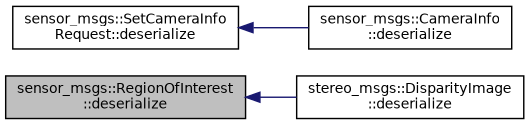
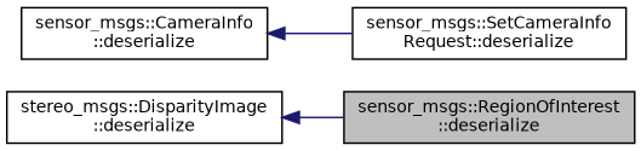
  digraph {
    rankdir=LR
    node [color=black fillcolor=white fontname=Helvetica fontsize=10 shape=record style=filled]
    edge [color=midnightblue dir=back fontname=Helvetica fontsize=10 labelfontname=Helvetica labelfontsize=10 style=solid]
    n1 [fillcolor=grey75 fontcolor=black height=0.2 label="sensor_msgs::RegionOfInterest\l::deserialize" width=0.4]
    n2 [height=0.2 label="stereo_msgs::DisparityImage\l::deserialize" width=0.4]
    n3 [height=0.2 label="sensor_msgs::CameraInfo\l::deserialize" width=0.4]
    n4 [height=0.2 label="sensor_msgs::SetCameraInfo\lRequest::deserialize" width=0.4]
-   n1 -> n2
-   n4 -> n3
+   n2 -> n1
+   n3 -> n4
  }
